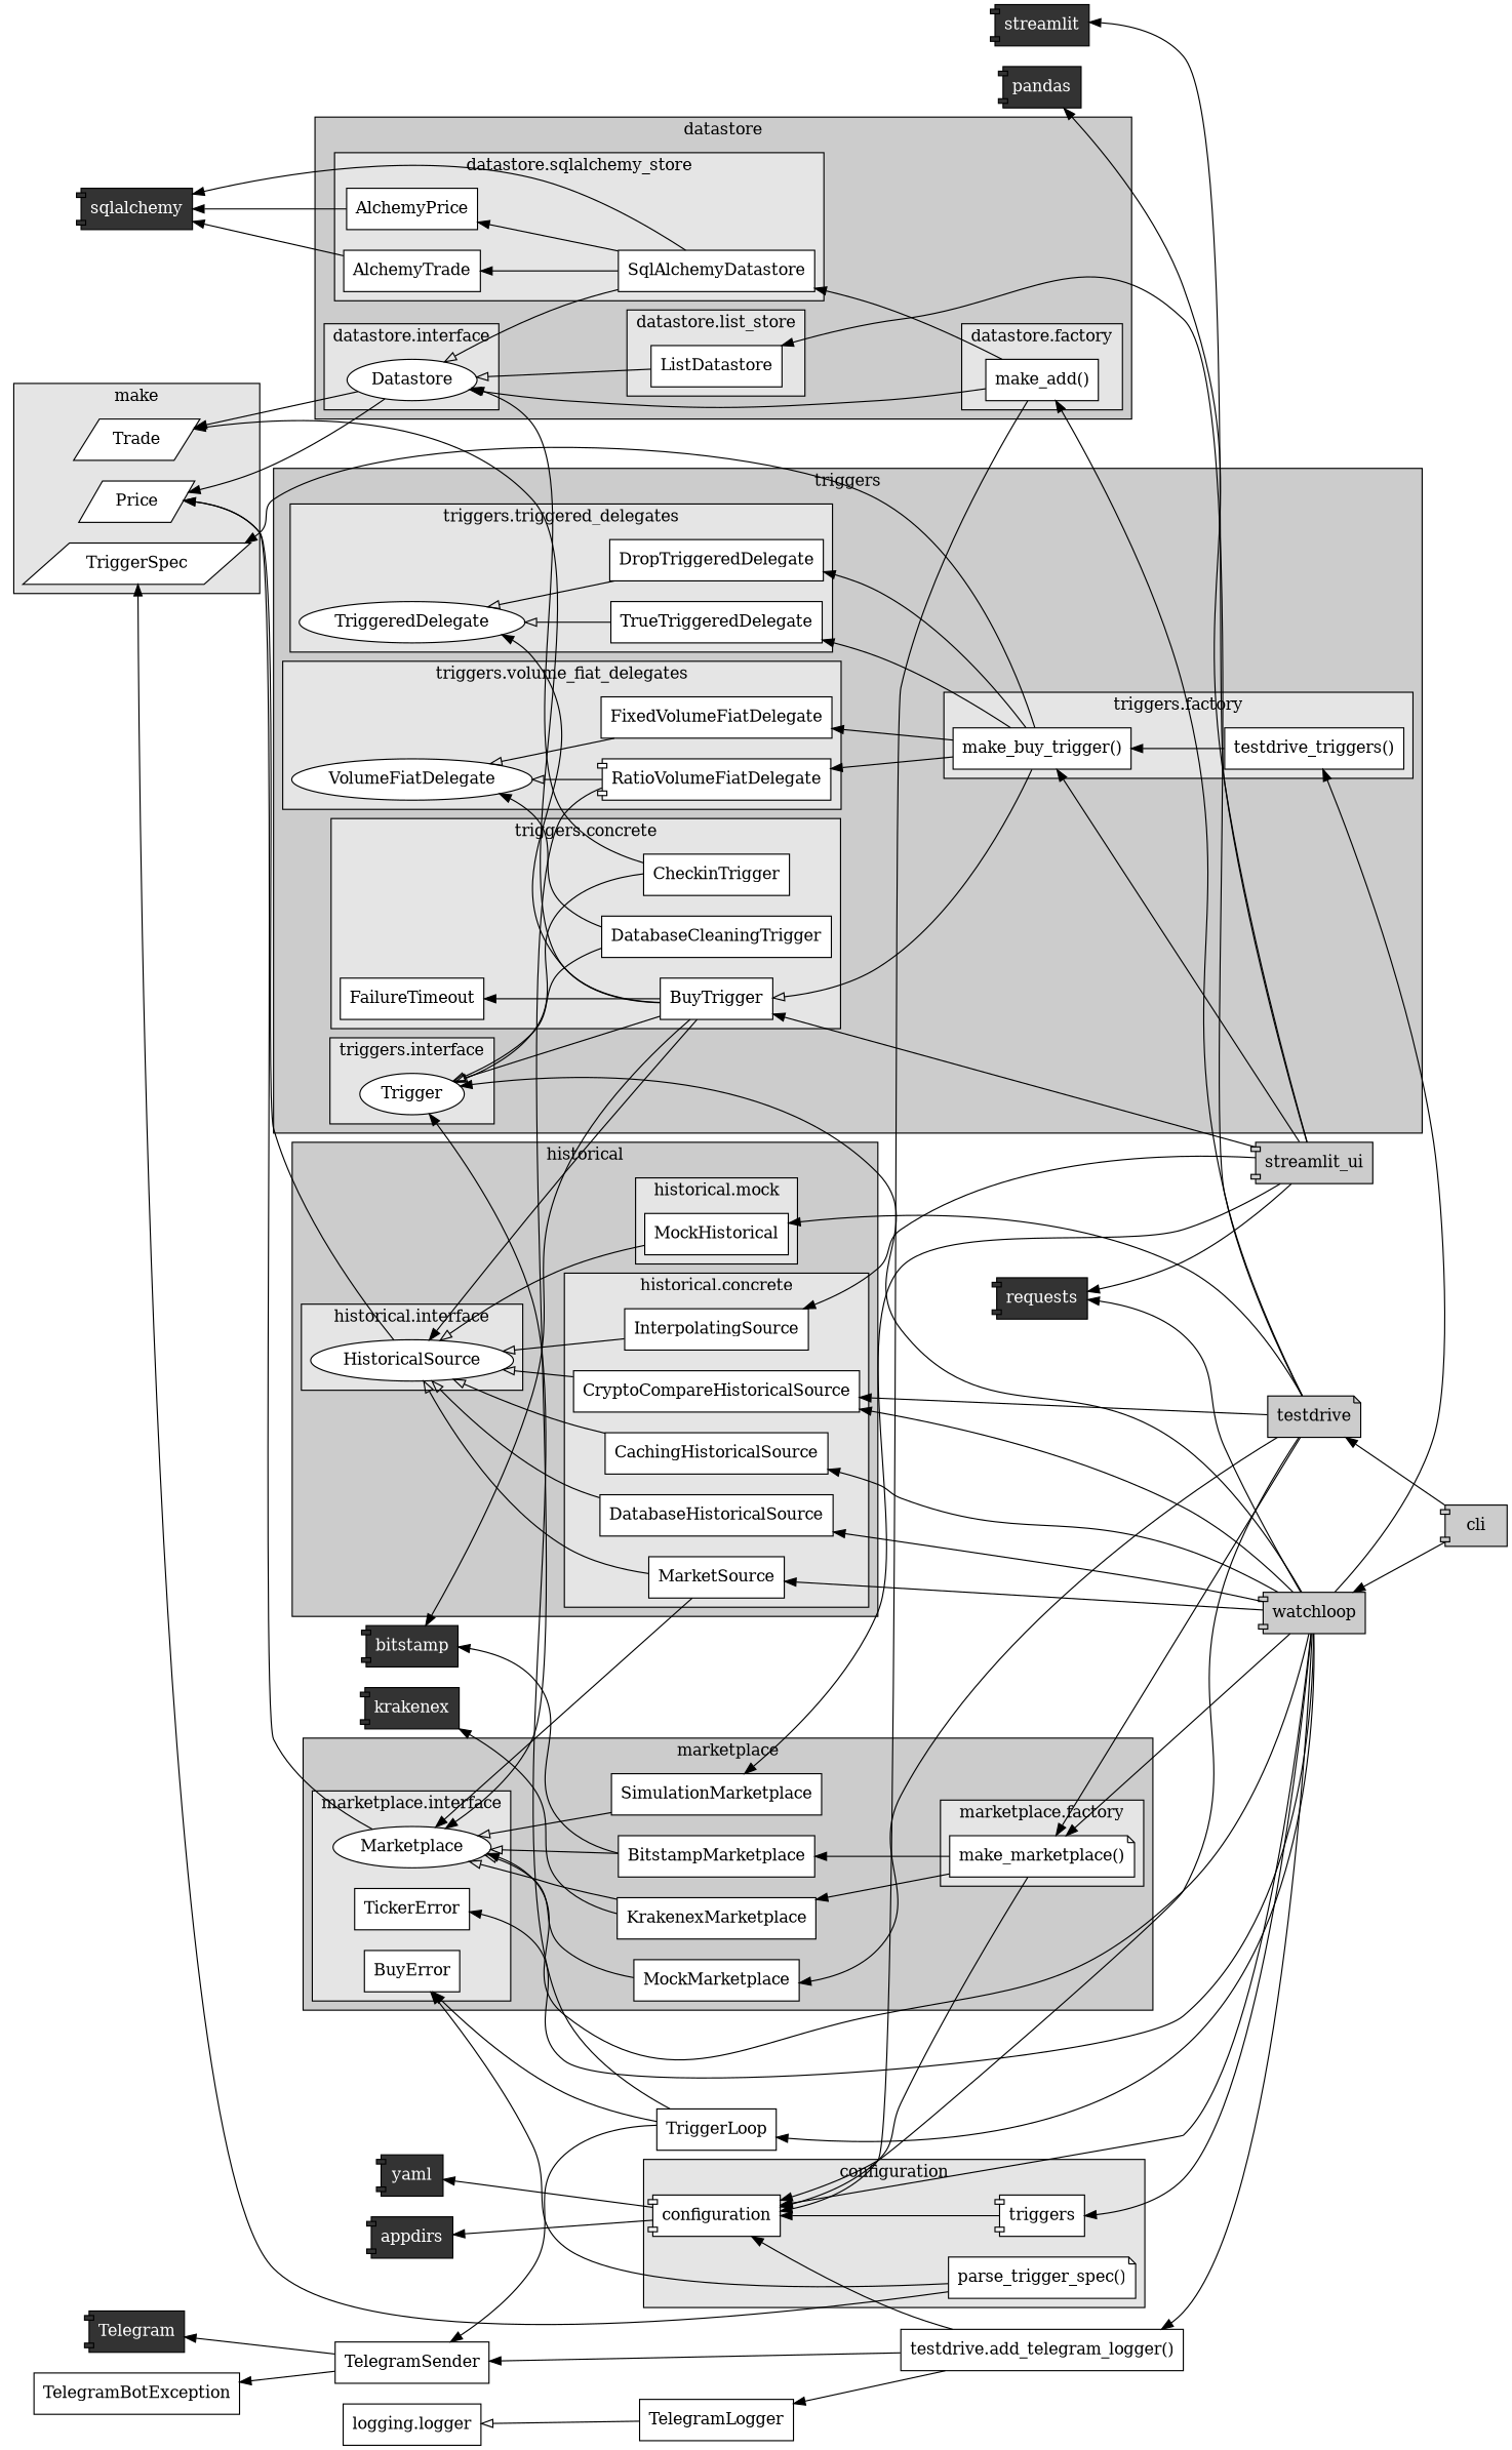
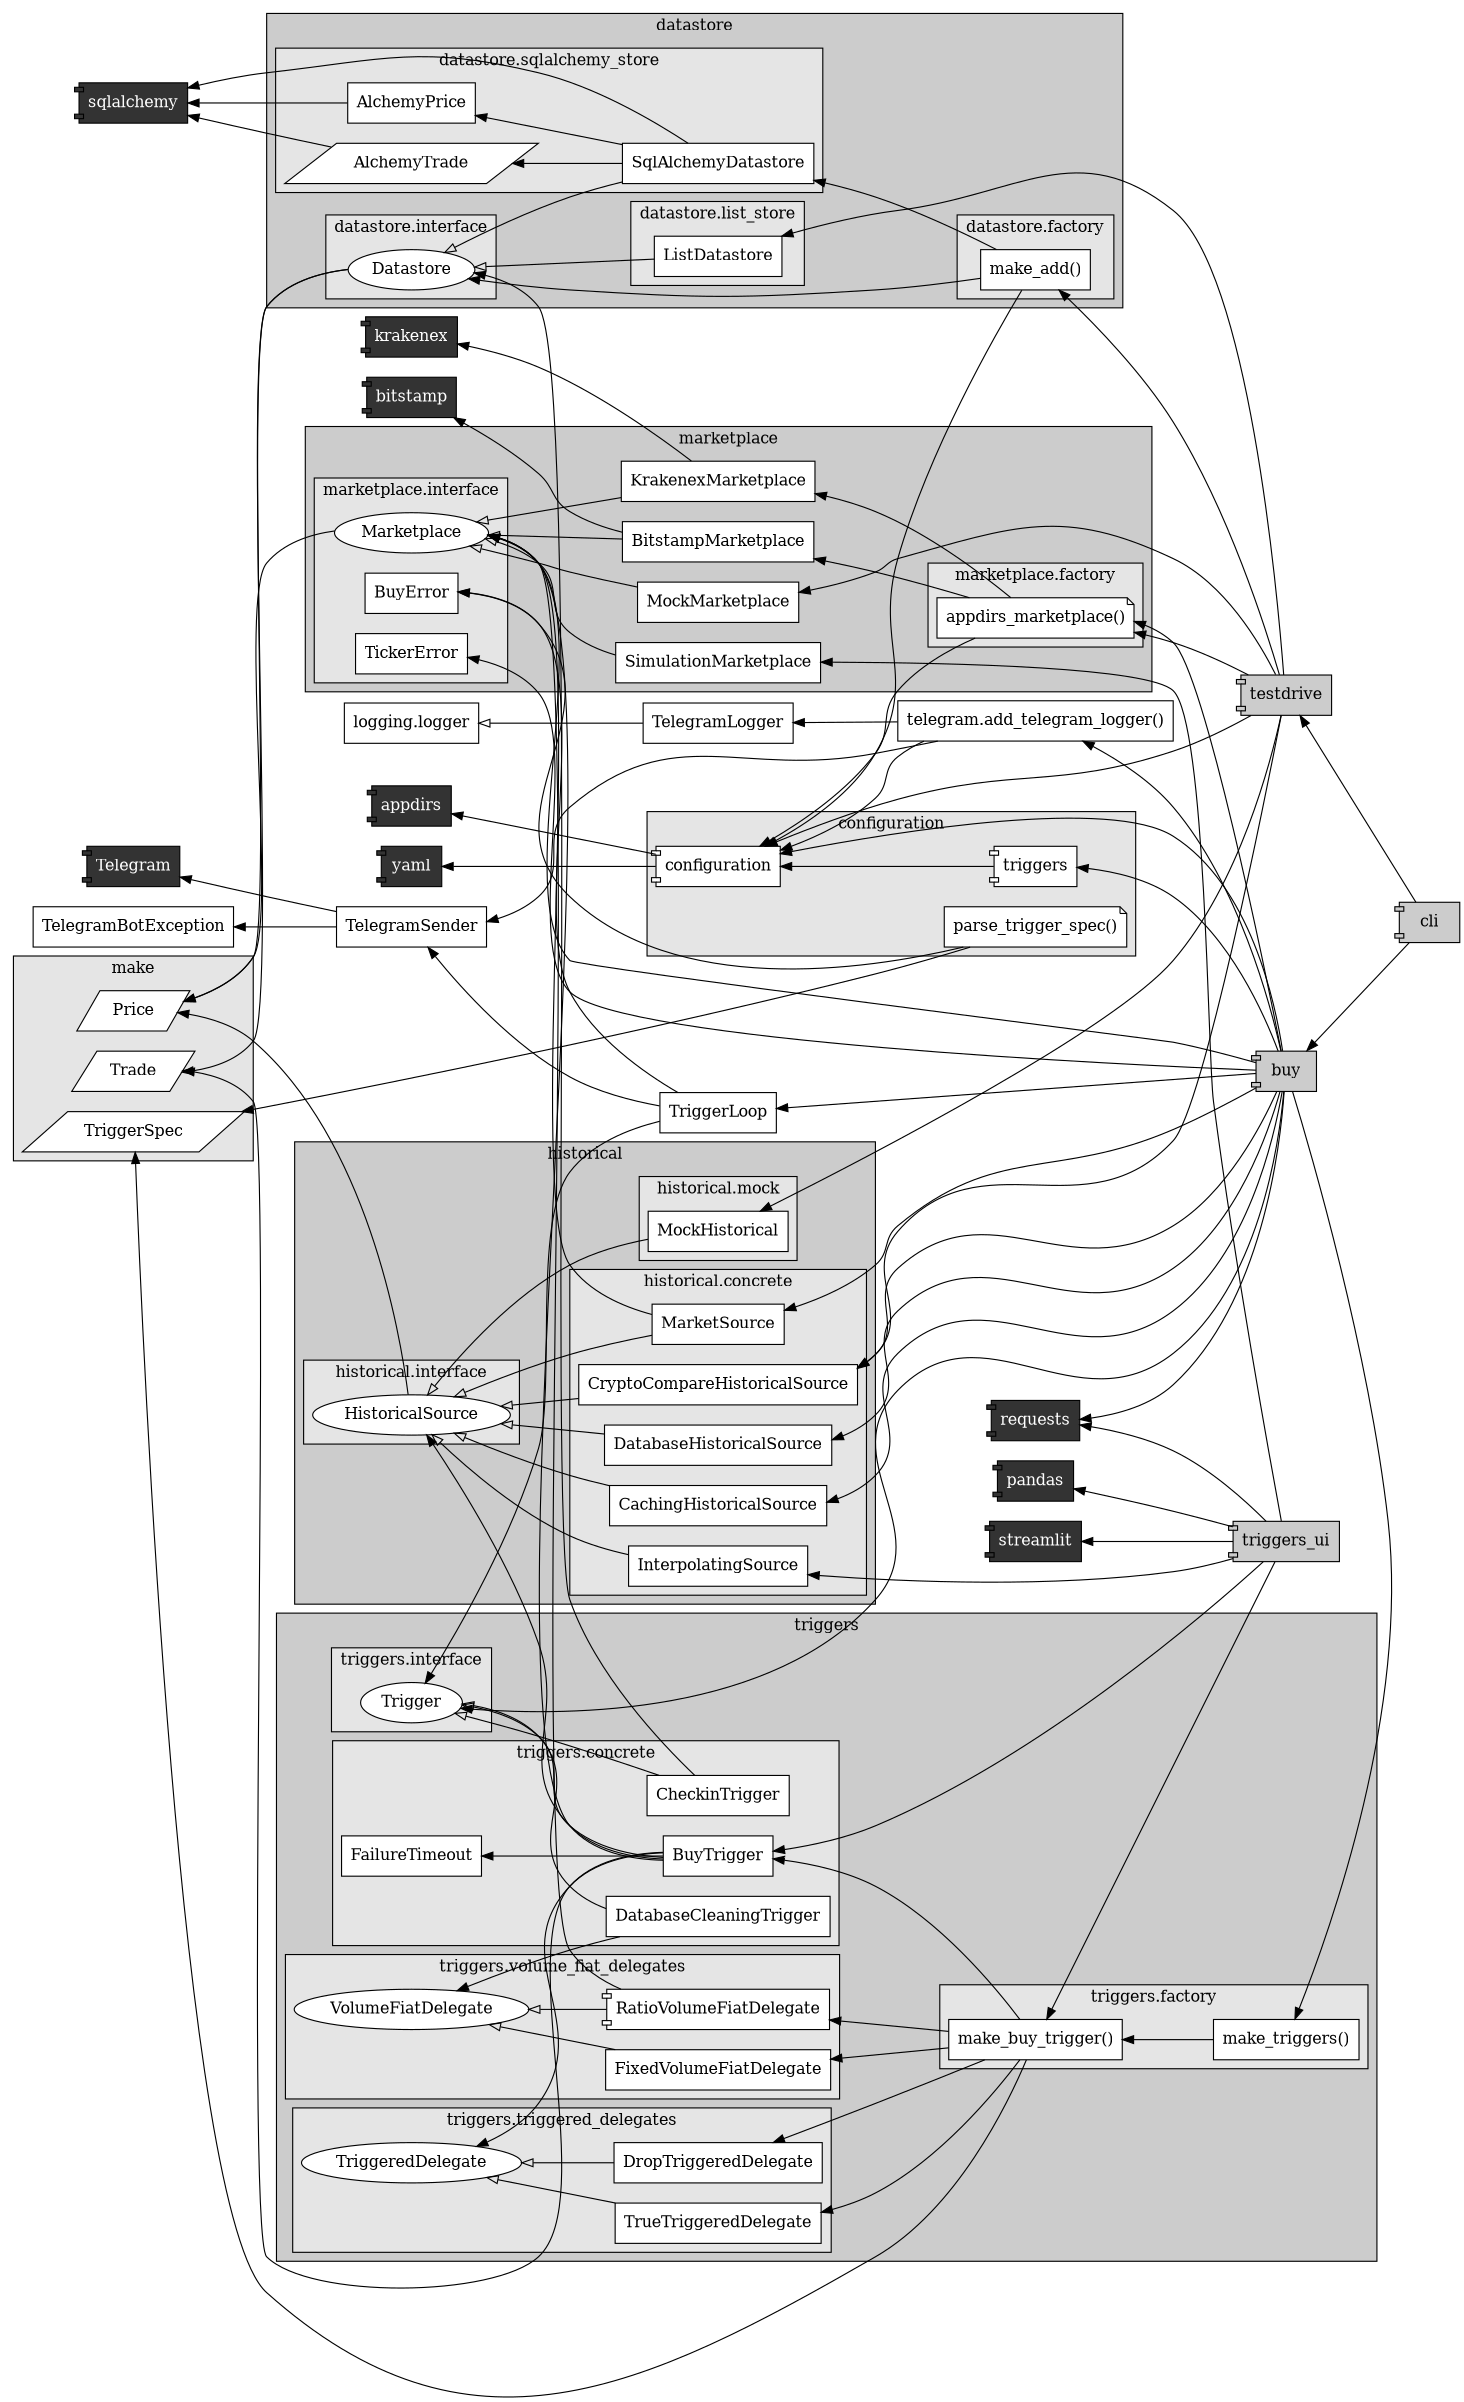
  digraph {
    rankdir=RL
    node [fillcolor=white shape=box style=filled]
    bitstamp [fillcolor=gray20 fontcolor=white shape=component]
    krakenex [fillcolor=gray20 fontcolor=white shape=component]
    sqlalchemy [fillcolor=gray20 fontcolor=white shape=component]
    Telegram [fillcolor=gray20 fontcolor=white shape=component]
    requests [fillcolor=gray20 fontcolor=white shape=component]
    appdirs [fillcolor=gray20 fontcolor=white shape=component]
    streamlit [fillcolor=gray20 fontcolor=white shape=component]
    pandas [fillcolor=gray20 fontcolor=white shape=component]
    yaml [fillcolor=gray20 fontcolor=white shape=component]
    TelegramBotException
    TelegramSender
    TriggerLoop
-   streamlit_ui [fillcolor=gray80 shape=component]
+   streamlit_ui [fillcolor=gray80 shape=component label=triggers_ui]
    cli [fillcolor=gray80 shape=component]
-   testdrive [fillcolor=gray80 shape=note]
-   watchloop [fillcolor=gray80 shape=component]
+   testdrive [fillcolor=gray80 shape=component]
+   watchloop [fillcolor=gray80 shape=component label=buy]
    Trigger [shape=ellipse]
-   "make_triggers()" [label="testdrive_triggers()"]
+   "make_triggers()"
    "make_buy_trigger()"
    FailureTimeout
    DatabaseCleaningTrigger
    CheckinTrigger
    BuyTrigger
    TriggeredDelegate [shape=ellipse]
    DropTriggeredDelegate
    TrueTriggeredDelegate
    VolumeFiatDelegate [shape=ellipse]
    RatioVolumeFiatDelegate [shape=component]
    FixedVolumeFiatDelegate
    Price [shape=parallelogram]
    Trade [shape=parallelogram]
    TriggerSpec [shape=parallelogram]
    Datastore [shape=ellipse]
    n34 [label="make_add()"]
    AlchemyPrice
-   AlchemyTrade
+   AlchemyTrade [shape=parallelogram]
    SqlAlchemyDatastore
    ListDatastore
    HistoricalSource [shape=ellipse]
    MockHistorical
    MarketSource
    CachingHistoricalSource
    InterpolatingSource
    CryptoCompareHistoricalSource
    DatabaseHistoricalSource
    Marketplace [shape=ellipse]
    BuyError
    TickerError
-   "make_marketplace()" [shape=note]
+   "make_marketplace()" [shape=note label="appdirs_marketplace()"]
    BitstampMarketplace
    KrakenexMarketplace
    MockMarketplace
    SimulationMarketplace
    "parse_trigger_spec()" [shape=note]
    n55 [label=triggers shape=component]
    configuration [shape=component]
-   "telegram.add_telegram_logger()" [label="testdrive.add_telegram_logger()"]
+   "telegram.add_telegram_logger()"
    TelegramLogger
    "logging.logger"
    subgraph sub_1 {
      bitstamp
      krakenex
      sqlalchemy
      Telegram
      requests
      appdirs
      streamlit
      pandas
      yaml
    }
    subgraph sub_2 {
      TelegramBotException
      TelegramSender
      TriggerLoop
    }
    subgraph sub_3 {
      streamlit_ui
      cli
      testdrive
      watchloop
    }
    subgraph cluster_4 {
      fillcolor=gray80
      label=triggers
      style=filled
      subgraph cluster_5 {
        fillcolor=gray90
        label="triggers.interface"
        style=filled
        Trigger
      }
      subgraph cluster_6 {
        fillcolor=gray90
        label="triggers.factory"
        style=filled
        "make_triggers()"
        "make_buy_trigger()"
      }
      subgraph cluster_7 {
        fillcolor=gray90
        label="triggers.concrete"
        style=filled
        FailureTimeout
        DatabaseCleaningTrigger
        CheckinTrigger
        BuyTrigger
      }
      subgraph cluster_8 {
        fillcolor=gray90
        label="triggers.triggered_delegates"
        style=filled
        TriggeredDelegate
        DropTriggeredDelegate
        TrueTriggeredDelegate
      }
      subgraph cluster_9 {
        fillcolor=gray90
        label="triggers.volume_fiat_delegates"
        style=filled
        VolumeFiatDelegate
        RatioVolumeFiatDelegate
        FixedVolumeFiatDelegate
      }
    }
    subgraph cluster_10 {
      fillcolor=gray90
      label=make
      style=filled
      Price
      Trade
      TriggerSpec
    }
    subgraph cluster_11 {
      fillcolor=gray80
      label=datastore
      style=filled
      subgraph cluster_12 {
        fillcolor=gray90
        label="datastore.interface"
        style=filled
        Datastore
      }
      subgraph cluster_13 {
        fillcolor=gray90
        label="datastore.factory"
        style=filled
        n34
      }
      subgraph cluster_14 {
        fillcolor=gray90
        label="datastore.sqlalchemy_store"
        style=filled
        AlchemyPrice
        AlchemyTrade
        SqlAlchemyDatastore
      }
      subgraph cluster_15 {
        fillcolor=gray90
        label="datastore.list_store"
        style=filled
        ListDatastore
      }
    }
    subgraph cluster_16 {
      fillcolor=gray80
      label=historical
      style=filled
      subgraph cluster_17 {
        fillcolor=gray90
        label="historical.interface"
        style=filled
        HistoricalSource
      }
      subgraph cluster_18 {
        fillcolor=gray90
        label="historical.mock"
        style=filled
        MockHistorical
      }
      subgraph cluster_19 {
        fillcolor=gray90
        label="historical.concrete"
        style=filled
        MarketSource
        CachingHistoricalSource
        InterpolatingSource
        CryptoCompareHistoricalSource
        DatabaseHistoricalSource
      }
    }
    subgraph cluster_20 {
      fillcolor=gray80
      label=marketplace
      style=filled
      BitstampMarketplace
      KrakenexMarketplace
      MockMarketplace
      SimulationMarketplace
      subgraph cluster_21 {
        fillcolor=gray90
        label="marketplace.interface"
        style=filled
        Marketplace
        BuyError
        TickerError
      }
      subgraph cluster_22 {
        fillcolor=gray90
        label="marketplace.factory"
        style=filled
        "make_marketplace()"
      }
    }
    subgraph cluster_23 {
      fillcolor=gray90
      label=configuration
      style=filled
      "parse_trigger_spec()"
      n55
      configuration
    }
    TelegramSender -> Telegram
    TelegramSender -> TelegramBotException
    TriggerLoop -> TelegramSender
    TriggerLoop -> Trigger
    TriggerLoop -> BuyError
    streamlit_ui -> requests
    streamlit_ui -> streamlit
    streamlit_ui -> pandas
    streamlit_ui -> "make_buy_trigger()"
    streamlit_ui -> BuyTrigger
    streamlit_ui -> InterpolatingSource
    streamlit_ui -> SimulationMarketplace
    cli -> testdrive
    cli -> watchloop
    testdrive -> n34
    testdrive -> ListDatastore
    testdrive -> MockHistorical
    testdrive -> CryptoCompareHistoricalSource
    testdrive -> "make_marketplace()"
    testdrive -> MockMarketplace
    testdrive -> configuration
    watchloop -> requests
    watchloop -> TriggerLoop
    watchloop -> Trigger
    watchloop -> "make_triggers()"
    watchloop -> MarketSource
    watchloop -> CachingHistoricalSource
    watchloop -> CryptoCompareHistoricalSource
    watchloop -> DatabaseHistoricalSource
    watchloop -> Marketplace
    watchloop -> TickerError
    watchloop -> "make_marketplace()"
    watchloop -> n55
    watchloop -> configuration
    watchloop -> "telegram.add_telegram_logger()"
    "make_triggers()" -> "make_buy_trigger()"
-   "make_buy_trigger()" -> BuyTrigger [arrowhead=onormal]
+   "make_buy_trigger()" -> BuyTrigger
    "make_buy_trigger()" -> DropTriggeredDelegate
    "make_buy_trigger()" -> TrueTriggeredDelegate
    "make_buy_trigger()" -> RatioVolumeFiatDelegate
    "make_buy_trigger()" -> FixedVolumeFiatDelegate
    "make_buy_trigger()" -> TriggerSpec
    DatabaseCleaningTrigger -> Trigger [arrowhead=onormal]
    DatabaseCleaningTrigger -> VolumeFiatDelegate
    CheckinTrigger -> Trigger [arrowhead=onormal]
    CheckinTrigger -> Datastore
    BuyTrigger -> Trigger [arrowhead=onormal]
    BuyTrigger -> FailureTimeout
    BuyTrigger -> TriggeredDelegate
    BuyTrigger -> Trade
    BuyTrigger -> HistoricalSource
-   BuyTrigger -> bitstamp
+   BuyTrigger -> Marketplace
    DropTriggeredDelegate -> TriggeredDelegate [arrowhead=onormal]
    TrueTriggeredDelegate -> TriggeredDelegate [arrowhead=onormal]
    RatioVolumeFiatDelegate -> VolumeFiatDelegate [arrowhead=onormal]
    RatioVolumeFiatDelegate -> Marketplace
    FixedVolumeFiatDelegate -> VolumeFiatDelegate [arrowhead=onormal]
    Datastore -> Price
    Datastore -> Trade
    n34 -> Datastore
    n34 -> SqlAlchemyDatastore
    n34 -> configuration
    AlchemyPrice -> sqlalchemy
    AlchemyTrade -> sqlalchemy
    SqlAlchemyDatastore -> sqlalchemy
    SqlAlchemyDatastore -> Datastore [arrowhead=onormal]
    SqlAlchemyDatastore -> AlchemyPrice
    SqlAlchemyDatastore -> AlchemyTrade
    ListDatastore -> Datastore [arrowhead=onormal]
    HistoricalSource -> Price
    MockHistorical -> HistoricalSource [arrowhead=onormal]
    MarketSource -> HistoricalSource [arrowhead=onormal]
    MarketSource -> Marketplace
    CachingHistoricalSource -> HistoricalSource [arrowhead=onormal]
    InterpolatingSource -> HistoricalSource [arrowhead=onormal]
    CryptoCompareHistoricalSource -> HistoricalSource [arrowhead=onormal]
    DatabaseHistoricalSource -> HistoricalSource [arrowhead=onormal]
    Marketplace -> Price
    "make_marketplace()" -> BitstampMarketplace
    "make_marketplace()" -> KrakenexMarketplace
    "make_marketplace()" -> configuration
    BitstampMarketplace -> bitstamp
    BitstampMarketplace -> Marketplace [arrowhead=onormal]
    KrakenexMarketplace -> krakenex
    KrakenexMarketplace -> Marketplace [arrowhead=onormal]
    MockMarketplace -> Marketplace [arrowhead=onormal]
    SimulationMarketplace -> Marketplace [arrowhead=onormal]
    "parse_trigger_spec()" -> TriggerSpec
    "parse_trigger_spec()" -> BuyError
    n55 -> configuration
    configuration -> appdirs
    configuration -> yaml
    "telegram.add_telegram_logger()" -> TelegramSender
    "telegram.add_telegram_logger()" -> configuration
    "telegram.add_telegram_logger()" -> TelegramLogger
    TelegramLogger -> "logging.logger" [arrowhead=onormal]
  }
